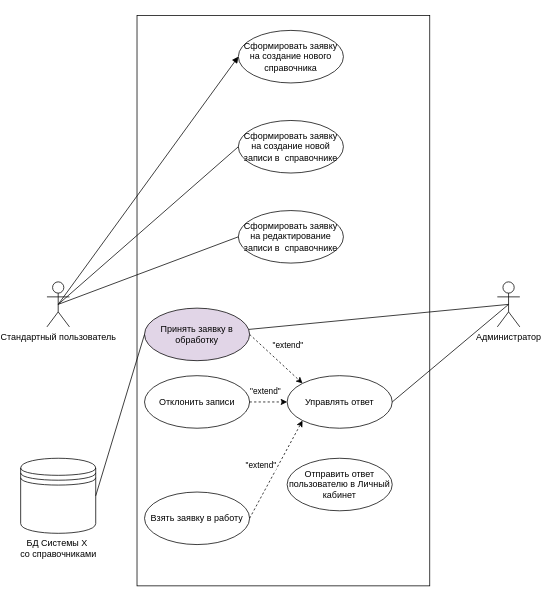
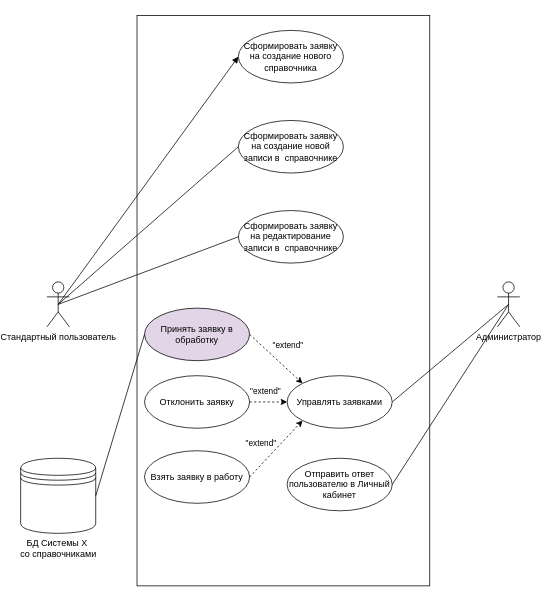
  <mxCell id="0" />
  <mxCell id="1" parent="0" />
  <mxCell id="2" value="Стандартный пользователь" style="shape=umlActor;verticalLabelPosition=bottom;verticalAlign=top;html=1;" vertex="1" parent="1"><mxGeometry x="55" y="375" width="30" height="60" as="geometry" /></mxCell>
  <mxCell id="3" value="Администратор" style="shape=umlActor;verticalLabelPosition=bottom;verticalAlign=top;html=1;" vertex="1" parent="1"><mxGeometry x="655" y="375" width="30" height="60" as="geometry" /></mxCell>
  <mxCell id="4" value="" style="rounded=0;whiteSpace=wrap;html=1;fillColor=none;" vertex="1" parent="1"><mxGeometry x="175" y="20" width="390" height="760" as="geometry" /></mxCell>
  <mxCell id="5" value="Сформировать заявку на создание нового справочника" style="ellipse;whiteSpace=wrap;html=1;" vertex="1" parent="1"><mxGeometry x="310" y="40" width="140" height="70" as="geometry" /></mxCell>
  <mxCell id="6" value="Сформировать заявку на создание новой записи в&amp;nbsp; справочнике" style="ellipse;whiteSpace=wrap;html=1;" vertex="1" parent="1"><mxGeometry x="310" y="160" width="140" height="70" as="geometry" /></mxCell>
  <mxCell id="7" value="Сформировать заявку на редактирование записи в&amp;nbsp; справочнике" style="ellipse;whiteSpace=wrap;html=1;" vertex="1" parent="1"><mxGeometry x="310" y="280" width="140" height="70" as="geometry" /></mxCell>
  <mxCell id="8" value="Принять заявку в обработку" style="ellipse;whiteSpace=wrap;html=1;fillColor=#e1d5e7;" vertex="1" parent="1"><mxGeometry x="185" y="410" width="140" height="70" as="geometry" /></mxCell>
- <mxCell id="9" value="Отклонить записи" style="ellipse;whiteSpace=wrap;html=1;" vertex="1" parent="1"><mxGeometry x="185" y="500" width="140" height="70" as="geometry" /></mxCell>
- <mxCell id="10" value="Взять заявку в работу" style="ellipse;whiteSpace=wrap;html=1;" vertex="1" parent="1"><mxGeometry x="185" y="655" width="140" height="70" as="geometry" /></mxCell>
+ <mxCell id="9" value="Отклонить заявку" style="ellipse;whiteSpace=wrap;html=1;" vertex="1" parent="1"><mxGeometry x="185" y="500" width="140" height="70" as="geometry" /></mxCell>
+ <mxCell id="10" value="Взять заявку в работу" style="ellipse;whiteSpace=wrap;html=1;" vertex="1" parent="1"><mxGeometry x="185" y="600" width="140" height="70" as="geometry" /></mxCell>
  <mxCell id="11" value="" style="endArrow=block;html=1;rounded=0;exitX=0.5;exitY=0.5;exitDx=0;exitDy=0;exitPerimeter=0;entryX=0;entryY=0.5;entryDx=0;entryDy=0;" edge="1" parent="1" source="2" target="5"><mxGeometry width="50" height="50" relative="1" as="geometry"><mxPoint x="245" y="410" as="sourcePoint" /><mxPoint x="295" y="360" as="targetPoint" /></mxGeometry></mxCell>
  <mxCell id="12" value="" style="endArrow=none;html=1;rounded=0;exitX=0.5;exitY=0.5;exitDx=0;exitDy=0;exitPerimeter=0;entryX=0;entryY=0.5;entryDx=0;entryDy=0;" edge="1" parent="1" source="2" target="6"><mxGeometry width="50" height="50" relative="1" as="geometry"><mxPoint x="80" y="415" as="sourcePoint" /><mxPoint x="310" y="85" as="targetPoint" /></mxGeometry></mxCell>
  <mxCell id="13" value="" style="endArrow=none;html=1;rounded=0;exitX=0.5;exitY=0.5;exitDx=0;exitDy=0;exitPerimeter=0;entryX=0;entryY=0.5;entryDx=0;entryDy=0;" edge="1" parent="1" source="2" target="7"><mxGeometry width="50" height="50" relative="1" as="geometry"><mxPoint x="90" y="425" as="sourcePoint" /><mxPoint x="320" y="95" as="targetPoint" /></mxGeometry></mxCell>
  <mxCell id="14" value="Отправить ответ пользователю в Личный кабинет" style="ellipse;whiteSpace=wrap;html=1;" vertex="1" parent="1"><mxGeometry x="375" y="610" width="140" height="70" as="geometry" /></mxCell>
- <mxCell id="15" value="" style="endArrow=none;html=1;rounded=0;exitX=0.5;exitY=0.5;exitDx=0;exitDy=0;exitPerimeter=0;" edge="1" parent="1" source="3" target="8"><mxGeometry width="50" height="50" relative="1" as="geometry"><mxPoint x="680" y="415" as="sourcePoint" /><mxPoint x="460" y="655" as="targetPoint" /></mxGeometry></mxCell>
- <mxCell id="16" value="Управлять ответ" style="ellipse;whiteSpace=wrap;html=1;" vertex="1" parent="1"><mxGeometry x="375" y="500" width="140" height="70" as="geometry" /></mxCell>
+ <mxCell id="15" value="" style="endArrow=none;html=1;rounded=0;exitX=0.5;exitY=0.5;exitDx=0;exitDy=0;exitPerimeter=0;entryX=1;entryY=0.5;entryDx=0;entryDy=0;" edge="1" parent="1" source="3" target="14"><mxGeometry width="50" height="50" relative="1" as="geometry"><mxPoint x="680" y="415" as="sourcePoint" /><mxPoint x="460" y="655" as="targetPoint" /></mxGeometry></mxCell>
+ <mxCell id="16" value="Управлять заявками" style="ellipse;whiteSpace=wrap;html=1;" vertex="1" parent="1"><mxGeometry x="375" y="500" width="140" height="70" as="geometry" /></mxCell>
  <mxCell id="17" value="" style="endArrow=classic;html=1;rounded=0;dashed=1;exitX=1;exitY=0.5;exitDx=0;exitDy=0;entryX=0;entryY=0;entryDx=0;entryDy=0;" edge="1" parent="1" source="8" target="16"><mxGeometry width="50" height="50" relative="1" as="geometry"><mxPoint x="445" y="384.8" as="sourcePoint" /><mxPoint x="375" y="480" as="targetPoint" /></mxGeometry></mxCell>
  <mxCell id="18" value="&quot;extend&quot;" style="edgeLabel;html=1;align=center;verticalAlign=middle;resizable=0;points=[];rotation=0;" vertex="1" connectable="0" parent="17"><mxGeometry x="-0.007" relative="1" as="geometry"><mxPoint x="15" y="-18" as="offset" /></mxGeometry></mxCell>
  <mxCell id="19" value="" style="endArrow=classic;html=1;rounded=0;dashed=1;exitX=1;exitY=0.5;exitDx=0;exitDy=0;entryX=0;entryY=0.5;entryDx=0;entryDy=0;" edge="1" parent="1" source="9" target="16"><mxGeometry width="50" height="50" relative="1" as="geometry"><mxPoint x="345" y="455" as="sourcePoint" /><mxPoint x="406" y="510" as="targetPoint" /></mxGeometry></mxCell>
  <mxCell id="20" value="&quot;extend&quot;" style="edgeLabel;html=1;align=center;verticalAlign=middle;resizable=0;points=[];" vertex="1" connectable="0" parent="19"><mxGeometry x="-0.329" y="3" relative="1" as="geometry"><mxPoint x="3" y="-12" as="offset" /></mxGeometry></mxCell>
  <mxCell id="21" value="" style="endArrow=classic;html=1;rounded=0;dashed=1;exitX=1;exitY=0.5;exitDx=0;exitDy=0;entryX=0;entryY=1;entryDx=0;entryDy=0;" edge="1" parent="1" source="10" target="16"><mxGeometry width="50" height="50" relative="1" as="geometry"><mxPoint x="345" y="455" as="sourcePoint" /><mxPoint x="406" y="510" as="targetPoint" /></mxGeometry></mxCell>
  <mxCell id="22" value="&quot;extend&quot;" style="edgeLabel;html=1;align=center;verticalAlign=middle;resizable=0;points=[];" vertex="1" connectable="0" parent="21"><mxGeometry x="-0.093" y="-1" relative="1" as="geometry"><mxPoint x="-18" y="-12" as="offset" /></mxGeometry></mxCell>
  <mxCell id="23" value="" style="endArrow=none;html=1;rounded=0;exitX=0.5;exitY=0.5;exitDx=0;exitDy=0;exitPerimeter=0;entryX=1;entryY=0.5;entryDx=0;entryDy=0;" edge="1" parent="1" source="3" target="16"><mxGeometry width="50" height="50" relative="1" as="geometry"><mxPoint x="680" y="415" as="sourcePoint" /><mxPoint x="460" y="735" as="targetPoint" /></mxGeometry></mxCell>
  <mxCell id="24" value="БД Системы X&amp;nbsp;&lt;div&gt;со справочниками&lt;/div&gt;" style="shape=datastore;html=1;labelPosition=center;verticalLabelPosition=bottom;align=center;verticalAlign=top;" vertex="1" parent="1"><mxGeometry x="20" y="610" width="100" height="100" as="geometry" /></mxCell>
  <mxCell id="25" value="" style="endArrow=none;html=1;rounded=0;exitX=0;exitY=0.5;exitDx=0;exitDy=0;entryX=1;entryY=0.5;entryDx=0;entryDy=0;" edge="1" parent="1" source="8" target="24"><mxGeometry width="50" height="50" relative="1" as="geometry"><mxPoint x="40" y="440" as="sourcePoint" /><mxPoint x="-115" y="680" as="targetPoint" /></mxGeometry></mxCell>
